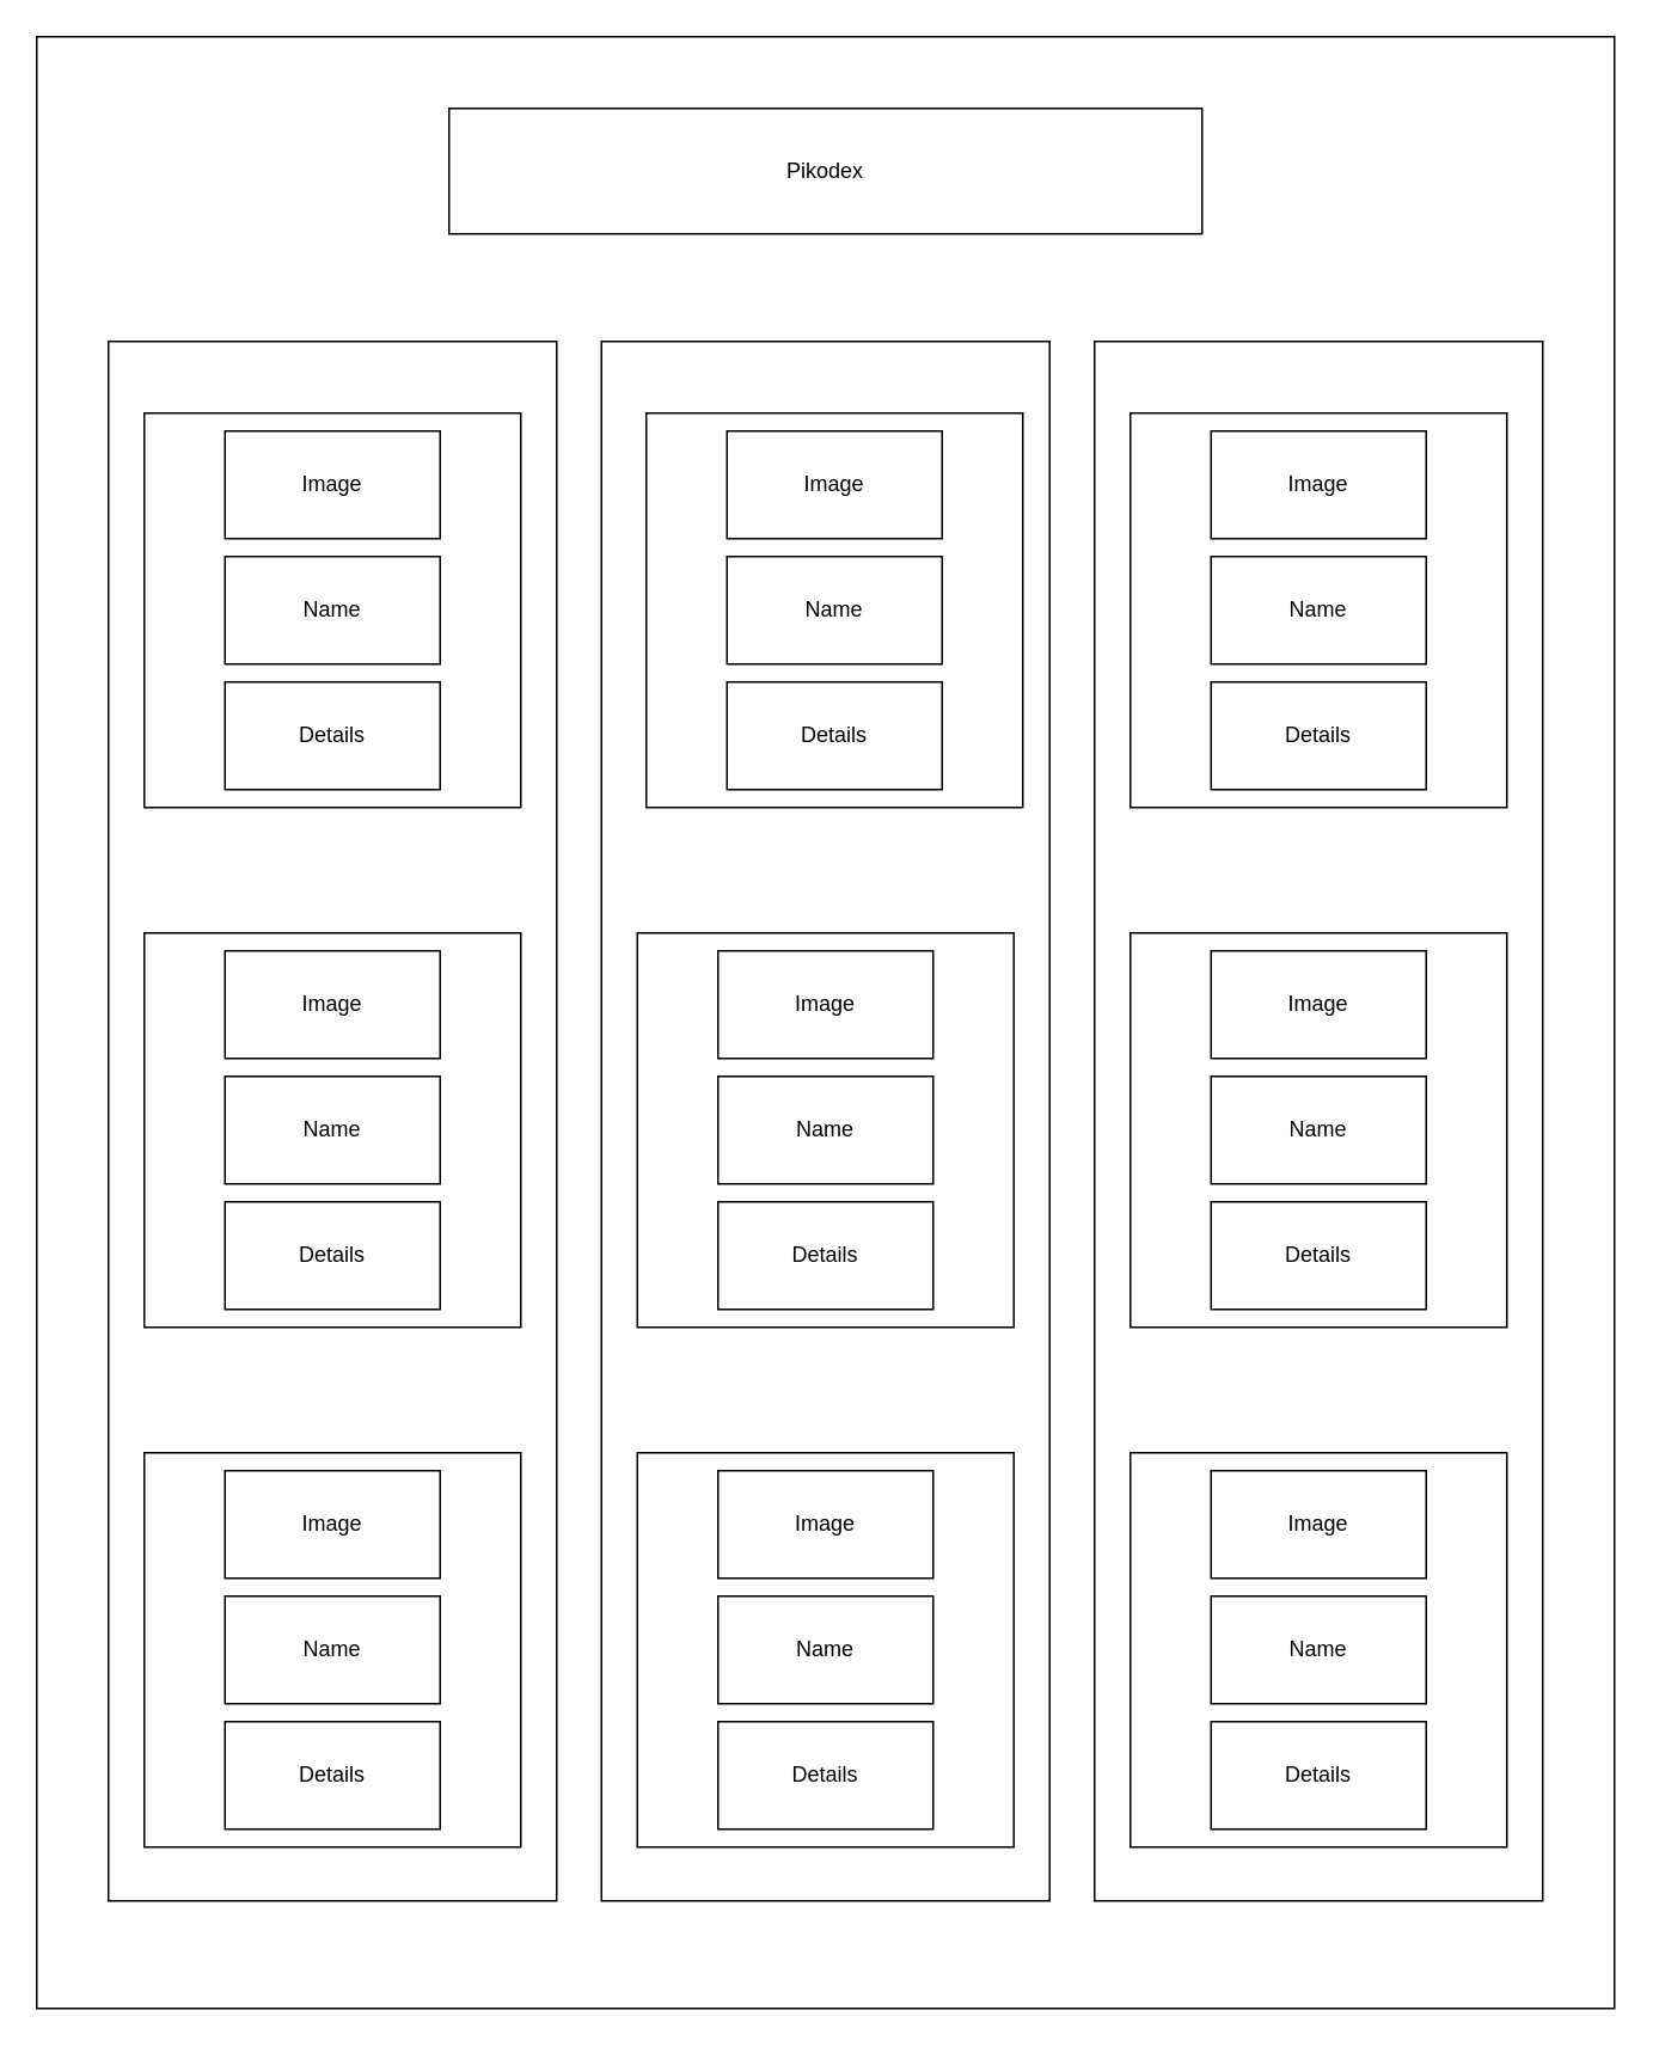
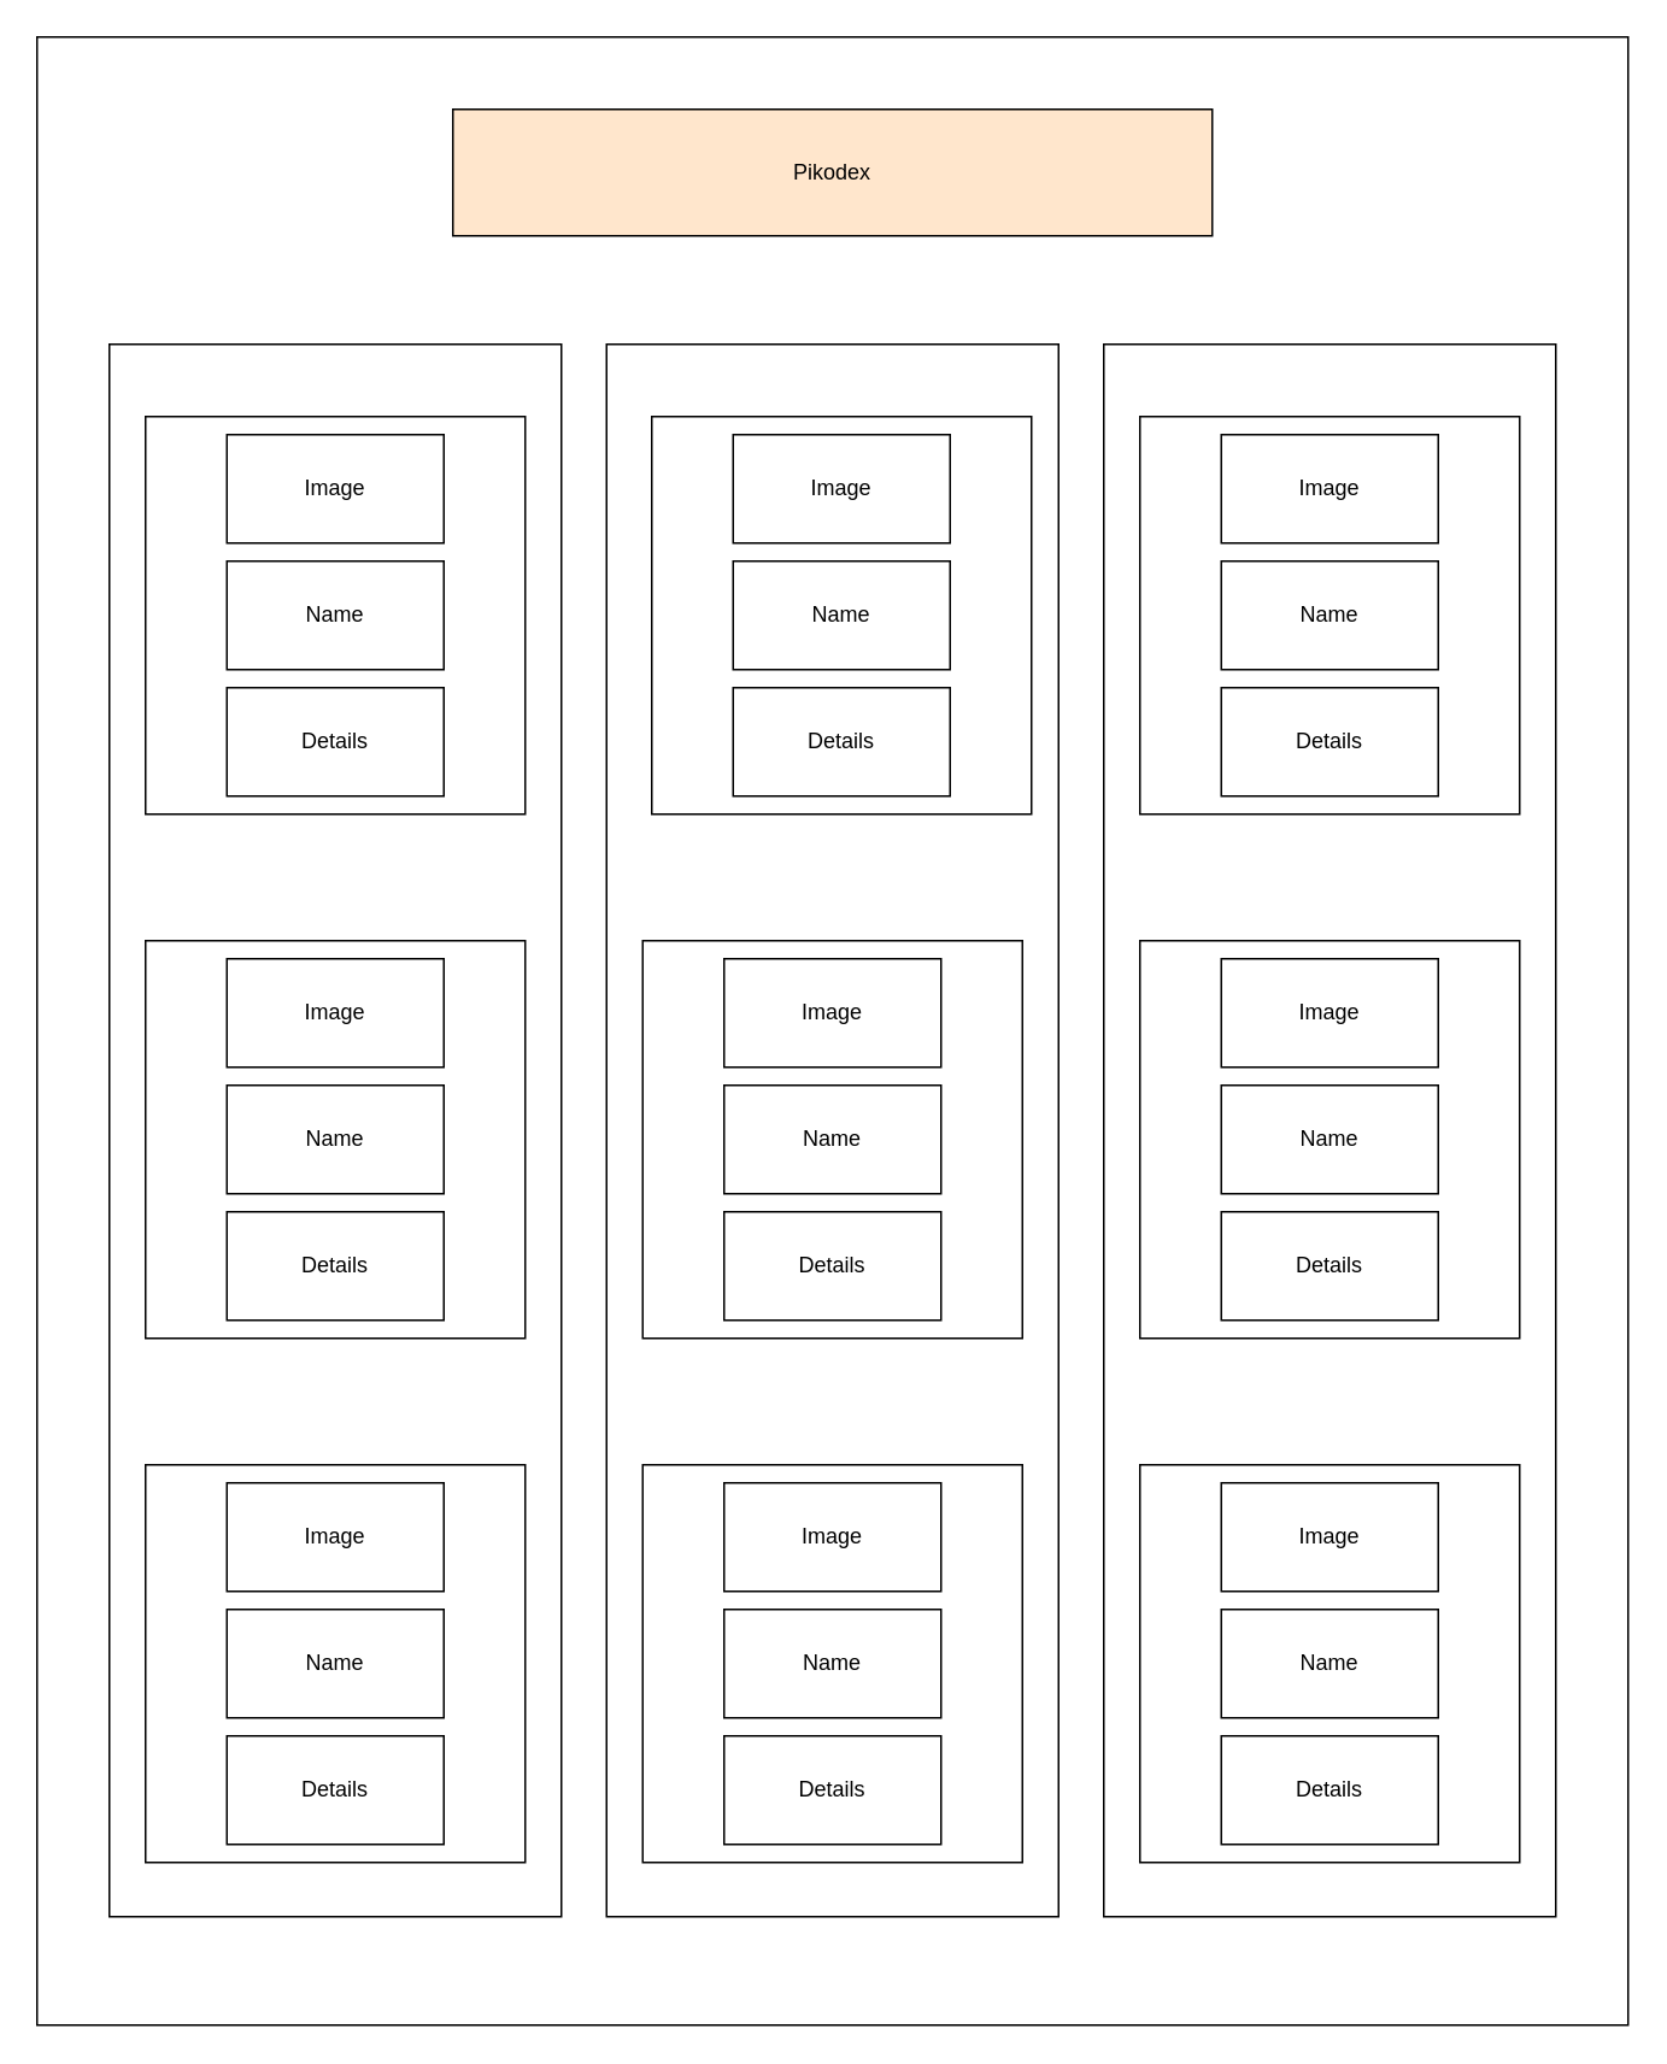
  <mxCell id="0" />
  <mxCell id="1" parent="0" />
  <mxCell id="2" value="" style="whiteSpace=wrap;html=1;" parent="1" vertex="1"><mxGeometry x="20" y="20" width="880" height="1100" as="geometry" /></mxCell>
- <mxCell id="3" value="Pikodex" style="whiteSpace=wrap;html=1;" parent="1" vertex="1"><mxGeometry x="250" y="60" width="420" height="70" as="geometry" /></mxCell>
+ <mxCell id="3" value="Pikodex" style="whiteSpace=wrap;html=1;fillColor=#ffe6cc;" parent="1" vertex="1"><mxGeometry x="250" y="60" width="420" height="70" as="geometry" /></mxCell>
  <mxCell id="4" value="" style="whiteSpace=wrap;html=1;" parent="1" vertex="1"><mxGeometry x="60" y="190" width="250" height="870" as="geometry" /></mxCell>
  <mxCell id="5" value="" style="whiteSpace=wrap;html=1;" parent="1" vertex="1"><mxGeometry x="335" y="190" width="250" height="870" as="geometry" /></mxCell>
  <mxCell id="6" value="" style="whiteSpace=wrap;html=1;" parent="1" vertex="1"><mxGeometry x="610" y="190" width="250" height="870" as="geometry" /></mxCell>
  <mxCell id="7" value="" style="whiteSpace=wrap;html=1;" parent="1" vertex="1"><mxGeometry x="80" y="230" width="210" height="220" as="geometry" /></mxCell>
  <mxCell id="8" value="" style="whiteSpace=wrap;html=1;" parent="1" vertex="1"><mxGeometry x="80" y="520" width="210" height="220" as="geometry" /></mxCell>
  <mxCell id="9" value="" style="whiteSpace=wrap;html=1;" parent="1" vertex="1"><mxGeometry x="80" y="810" width="210" height="220" as="geometry" /></mxCell>
  <mxCell id="10" value="" style="whiteSpace=wrap;html=1;" parent="1" vertex="1"><mxGeometry x="360" y="230" width="210" height="220" as="geometry" /></mxCell>
  <mxCell id="11" value="" style="whiteSpace=wrap;html=1;" parent="1" vertex="1"><mxGeometry x="355" y="520" width="210" height="220" as="geometry" /></mxCell>
  <mxCell id="12" value="" style="whiteSpace=wrap;html=1;" parent="1" vertex="1"><mxGeometry x="355" y="810" width="210" height="220" as="geometry" /></mxCell>
  <mxCell id="13" value="" style="whiteSpace=wrap;html=1;" parent="1" vertex="1"><mxGeometry x="630" y="230" width="210" height="220" as="geometry" /></mxCell>
  <mxCell id="14" value="" style="whiteSpace=wrap;html=1;" parent="1" vertex="1"><mxGeometry x="630" y="520" width="210" height="220" as="geometry" /></mxCell>
  <mxCell id="15" value="" style="whiteSpace=wrap;html=1;" parent="1" vertex="1"><mxGeometry x="630" y="810" width="210" height="220" as="geometry" /></mxCell>
  <mxCell id="16" value="Image" style="whiteSpace=wrap;html=1;" parent="1" vertex="1"><mxGeometry x="125" y="240" width="120" height="60" as="geometry" /></mxCell>
  <mxCell id="17" value="Name" style="whiteSpace=wrap;html=1;" parent="1" vertex="1"><mxGeometry x="125" y="310" width="120" height="60" as="geometry" /></mxCell>
  <mxCell id="18" value="Details" style="whiteSpace=wrap;html=1;" parent="1" vertex="1"><mxGeometry x="125" y="380" width="120" height="60" as="geometry" /></mxCell>
  <mxCell id="19" value="Image" style="whiteSpace=wrap;html=1;" parent="1" vertex="1"><mxGeometry x="125" y="530" width="120" height="60" as="geometry" /></mxCell>
  <mxCell id="20" value="Name" style="whiteSpace=wrap;html=1;" parent="1" vertex="1"><mxGeometry x="125" y="600" width="120" height="60" as="geometry" /></mxCell>
  <mxCell id="21" value="Details" style="whiteSpace=wrap;html=1;" parent="1" vertex="1"><mxGeometry x="125" y="670" width="120" height="60" as="geometry" /></mxCell>
  <mxCell id="22" value="Image" style="whiteSpace=wrap;html=1;" parent="1" vertex="1"><mxGeometry x="125" y="820" width="120" height="60" as="geometry" /></mxCell>
  <mxCell id="23" value="Name" style="whiteSpace=wrap;html=1;" parent="1" vertex="1"><mxGeometry x="125" y="890" width="120" height="60" as="geometry" /></mxCell>
  <mxCell id="24" value="Details" style="whiteSpace=wrap;html=1;" parent="1" vertex="1"><mxGeometry x="125" y="960" width="120" height="60" as="geometry" /></mxCell>
  <mxCell id="25" value="Image" style="whiteSpace=wrap;html=1;" parent="1" vertex="1"><mxGeometry x="405" y="240" width="120" height="60" as="geometry" /></mxCell>
  <mxCell id="26" value="Name" style="whiteSpace=wrap;html=1;" parent="1" vertex="1"><mxGeometry x="405" y="310" width="120" height="60" as="geometry" /></mxCell>
  <mxCell id="27" value="Details" style="whiteSpace=wrap;html=1;" parent="1" vertex="1"><mxGeometry x="405" y="380" width="120" height="60" as="geometry" /></mxCell>
  <mxCell id="28" value="Image" style="whiteSpace=wrap;html=1;" parent="1" vertex="1"><mxGeometry x="400" y="530" width="120" height="60" as="geometry" /></mxCell>
  <mxCell id="29" value="Name" style="whiteSpace=wrap;html=1;" parent="1" vertex="1"><mxGeometry x="400" y="600" width="120" height="60" as="geometry" /></mxCell>
  <mxCell id="30" value="Details" style="whiteSpace=wrap;html=1;" parent="1" vertex="1"><mxGeometry x="400" y="670" width="120" height="60" as="geometry" /></mxCell>
  <mxCell id="31" value="Image" style="whiteSpace=wrap;html=1;" parent="1" vertex="1"><mxGeometry x="400" y="820" width="120" height="60" as="geometry" /></mxCell>
  <mxCell id="32" value="Name" style="whiteSpace=wrap;html=1;" parent="1" vertex="1"><mxGeometry x="400" y="890" width="120" height="60" as="geometry" /></mxCell>
  <mxCell id="33" value="Details" style="whiteSpace=wrap;html=1;" parent="1" vertex="1"><mxGeometry x="400" y="960" width="120" height="60" as="geometry" /></mxCell>
  <mxCell id="34" value="Image" style="whiteSpace=wrap;html=1;" parent="1" vertex="1"><mxGeometry x="675" y="240" width="120" height="60" as="geometry" /></mxCell>
  <mxCell id="35" value="Name" style="whiteSpace=wrap;html=1;" parent="1" vertex="1"><mxGeometry x="675" y="310" width="120" height="60" as="geometry" /></mxCell>
  <mxCell id="36" value="Details" style="whiteSpace=wrap;html=1;" parent="1" vertex="1"><mxGeometry x="675" y="380" width="120" height="60" as="geometry" /></mxCell>
  <mxCell id="37" value="Image" style="whiteSpace=wrap;html=1;" parent="1" vertex="1"><mxGeometry x="675" y="530" width="120" height="60" as="geometry" /></mxCell>
  <mxCell id="38" value="Name" style="whiteSpace=wrap;html=1;" parent="1" vertex="1"><mxGeometry x="675" y="600" width="120" height="60" as="geometry" /></mxCell>
  <mxCell id="39" value="Details" style="whiteSpace=wrap;html=1;" parent="1" vertex="1"><mxGeometry x="675" y="670" width="120" height="60" as="geometry" /></mxCell>
  <mxCell id="40" value="Image" style="whiteSpace=wrap;html=1;" parent="1" vertex="1"><mxGeometry x="675" y="820" width="120" height="60" as="geometry" /></mxCell>
  <mxCell id="41" value="Name" style="whiteSpace=wrap;html=1;" parent="1" vertex="1"><mxGeometry x="675" y="890" width="120" height="60" as="geometry" /></mxCell>
  <mxCell id="42" value="Details" style="whiteSpace=wrap;html=1;" parent="1" vertex="1"><mxGeometry x="675" y="960" width="120" height="60" as="geometry" /></mxCell>
